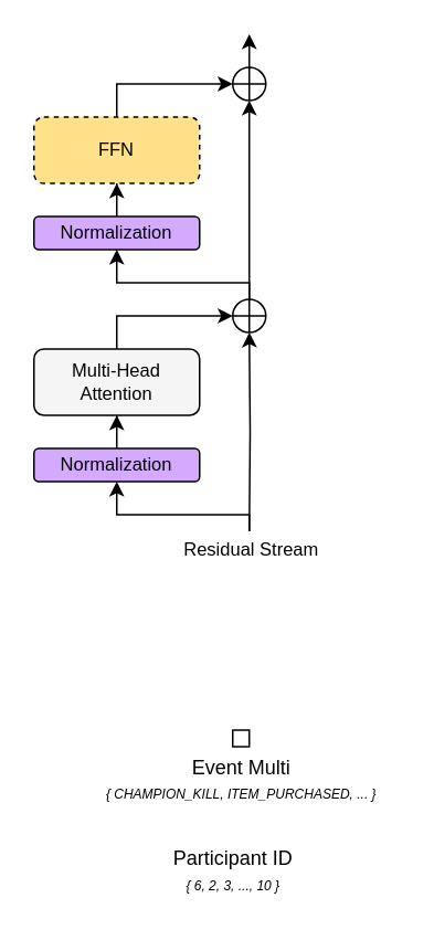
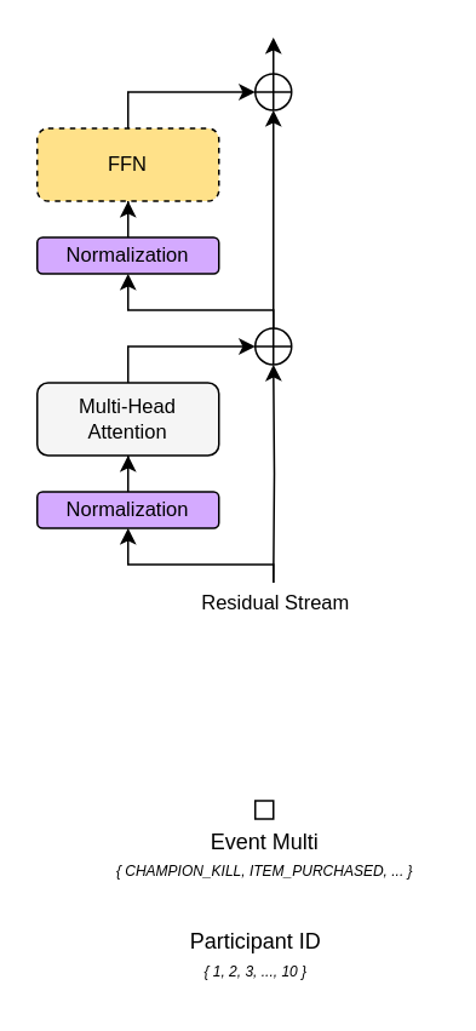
  <mxCell id="0" />
  <mxCell id="1" parent="0" />
  <mxCell id="2" value="&lt;span&gt;FFN&lt;/span&gt;" style="rounded=1;whiteSpace=wrap;html=1;fillColor=#FFE189;fontStyle=0;fontSize=11;dashed=1;" vertex="1" parent="1"><mxGeometry x="20" y="70" width="100" height="40" as="geometry" /></mxCell>
  <mxCell id="3" value="" style="edgeStyle=orthogonalEdgeStyle;rounded=0;orthogonalLoop=1;jettySize=auto;html=1;fontStyle=0;fontSize=11;" edge="1" parent="1" source="4" target="2"><mxGeometry relative="1" as="geometry" /></mxCell>
  <mxCell id="4" value="Normalization" style="rounded=1;whiteSpace=wrap;html=1;fontStyle=0;fillColor=#D4AAFF;fontSize=11;" vertex="1" parent="1"><mxGeometry x="20" y="130" width="100" height="20" as="geometry" /></mxCell>
  <mxCell id="5" style="edgeStyle=orthogonalEdgeStyle;rounded=0;orthogonalLoop=1;jettySize=auto;html=1;" edge="1" parent="1" source="6"><mxGeometry relative="1" as="geometry"><mxPoint x="150" y="20" as="targetPoint" /></mxGeometry></mxCell>
  <mxCell id="6" value="" style="verticalLabelPosition=bottom;verticalAlign=top;html=1;shape=mxgraph.flowchart.summing_function;fontStyle=0" vertex="1" parent="1"><mxGeometry x="140" y="40" width="20" height="20" as="geometry" /></mxCell>
  <mxCell id="7" style="edgeStyle=orthogonalEdgeStyle;rounded=0;orthogonalLoop=1;jettySize=auto;html=1;fontStyle=0" edge="1" parent="1" source="2" target="6"><mxGeometry relative="1" as="geometry"><mxPoint x="140" y="-10" as="targetPoint" /><Array as="points"><mxPoint x="70" y="50" /></Array></mxGeometry></mxCell>
  <mxCell id="8" style="edgeStyle=orthogonalEdgeStyle;rounded=0;orthogonalLoop=1;jettySize=auto;html=1;fontStyle=0" edge="1" parent="1" source="13" target="6"><mxGeometry relative="1" as="geometry"><mxPoint x="170" y="130" as="targetPoint" /><mxPoint x="130" y="200" as="sourcePoint" /></mxGeometry></mxCell>
  <mxCell id="9" style="edgeStyle=orthogonalEdgeStyle;rounded=0;orthogonalLoop=1;jettySize=auto;html=1;fontStyle=0" edge="1" parent="1" source="13" target="4"><mxGeometry relative="1" as="geometry"><mxPoint x="130" y="180" as="sourcePoint" /><Array as="points"><mxPoint x="150" y="170" /><mxPoint x="70" y="170" /></Array></mxGeometry></mxCell>
  <mxCell id="10" value="&lt;span&gt;Multi-Head Attention&lt;/span&gt;" style="rounded=1;whiteSpace=wrap;html=1;fillColor=#f5f5f5;fontStyle=0;fontSize=11;" vertex="1" parent="1"><mxGeometry x="20" y="210" width="100" height="40" as="geometry" /></mxCell>
  <mxCell id="11" value="" style="edgeStyle=orthogonalEdgeStyle;rounded=0;orthogonalLoop=1;jettySize=auto;html=1;fontStyle=0;fontSize=11;" edge="1" parent="1" source="12" target="10"><mxGeometry relative="1" as="geometry" /></mxCell>
  <mxCell id="12" value="Normalization" style="rounded=1;whiteSpace=wrap;html=1;fontStyle=0;fillColor=#D4AAFF;fontSize=11;" vertex="1" parent="1"><mxGeometry x="20" y="270" width="100" height="20" as="geometry" /></mxCell>
  <mxCell id="13" value="" style="verticalLabelPosition=bottom;verticalAlign=top;html=1;shape=mxgraph.flowchart.summing_function;fontStyle=0" vertex="1" parent="1"><mxGeometry x="140" y="180" width="20" height="20" as="geometry" /></mxCell>
  <mxCell id="14" style="edgeStyle=orthogonalEdgeStyle;rounded=0;orthogonalLoop=1;jettySize=auto;html=1;fontStyle=0;fontSize=11;" edge="1" parent="1" source="10" target="13"><mxGeometry relative="1" as="geometry"><mxPoint x="140" y="160" as="targetPoint" /><Array as="points"><mxPoint x="70" y="190" /></Array></mxGeometry></mxCell>
  <mxCell id="15" style="edgeStyle=orthogonalEdgeStyle;rounded=0;orthogonalLoop=1;jettySize=auto;html=1;fontStyle=0" edge="1" parent="1" target="13"><mxGeometry relative="1" as="geometry"><mxPoint x="170" y="300" as="targetPoint" /><mxPoint x="150" y="320" as="sourcePoint" /></mxGeometry></mxCell>
  <mxCell id="16" style="edgeStyle=orthogonalEdgeStyle;rounded=0;orthogonalLoop=1;jettySize=auto;html=1;fontStyle=0" edge="1" parent="1" target="12"><mxGeometry relative="1" as="geometry"><Array as="points"><mxPoint x="150" y="310" /><mxPoint x="70" y="310" /></Array><mxPoint x="150" y="320" as="sourcePoint" /></mxGeometry></mxCell>
  <mxCell id="17" value="Residual Stream" style="edgeLabel;html=1;align=center;verticalAlign=middle;resizable=0;points=[];" vertex="1" connectable="0" parent="16"><mxGeometry x="-0.903" y="-1" relative="1" as="geometry"><mxPoint x="-1" y="15" as="offset" /></mxGeometry></mxCell>
  <mxCell id="18" value="" style="whiteSpace=wrap;html=1;aspect=fixed;" vertex="1" parent="1"><mxGeometry x="140" y="440" width="10" height="10" as="geometry" /></mxCell>
  <mxCell id="19" value="Event Multi&lt;div&gt;&lt;font style=&quot;font-size: 8px;&quot;&gt;&lt;i style=&quot;&quot;&gt;{ CHAMPION_KILL, ITEM_PURCHASED, ... }&lt;/i&gt;&lt;/font&gt;&lt;/div&gt;" style="text;html=1;align=center;verticalAlign=middle;resizable=0;points=[];autosize=1;strokeColor=none;fillColor=none;" vertex="1" parent="1"><mxGeometry x="50" y="450" width="190" height="40" as="geometry" /></mxCell>
- <mxCell id="20" value="&lt;div&gt;Participant ID&lt;div&gt;&lt;font style=&quot;font-size: 8px;&quot;&gt;&lt;i&gt;{ 6, 2, 3, ..., 10 }&lt;/i&gt;&lt;/font&gt;&lt;/div&gt;&lt;/div&gt;" style="text;html=1;align=center;verticalAlign=middle;resizable=0;points=[];autosize=1;strokeColor=none;fillColor=none;" vertex="1" parent="1"><mxGeometry x="90" y="505" width="100" height="40" as="geometry" /></mxCell>
+ <mxCell id="20" value="&lt;div&gt;Participant ID&lt;div&gt;&lt;font style=&quot;font-size: 8px;&quot;&gt;&lt;i&gt;{ 1, 2, 3, ..., 10 }&lt;/i&gt;&lt;/font&gt;&lt;/div&gt;&lt;/div&gt;" style="text;html=1;align=center;verticalAlign=middle;resizable=0;points=[];autosize=1;strokeColor=none;fillColor=none;" vertex="1" parent="1"><mxGeometry x="90" y="505" width="100" height="40" as="geometry" /></mxCell>
